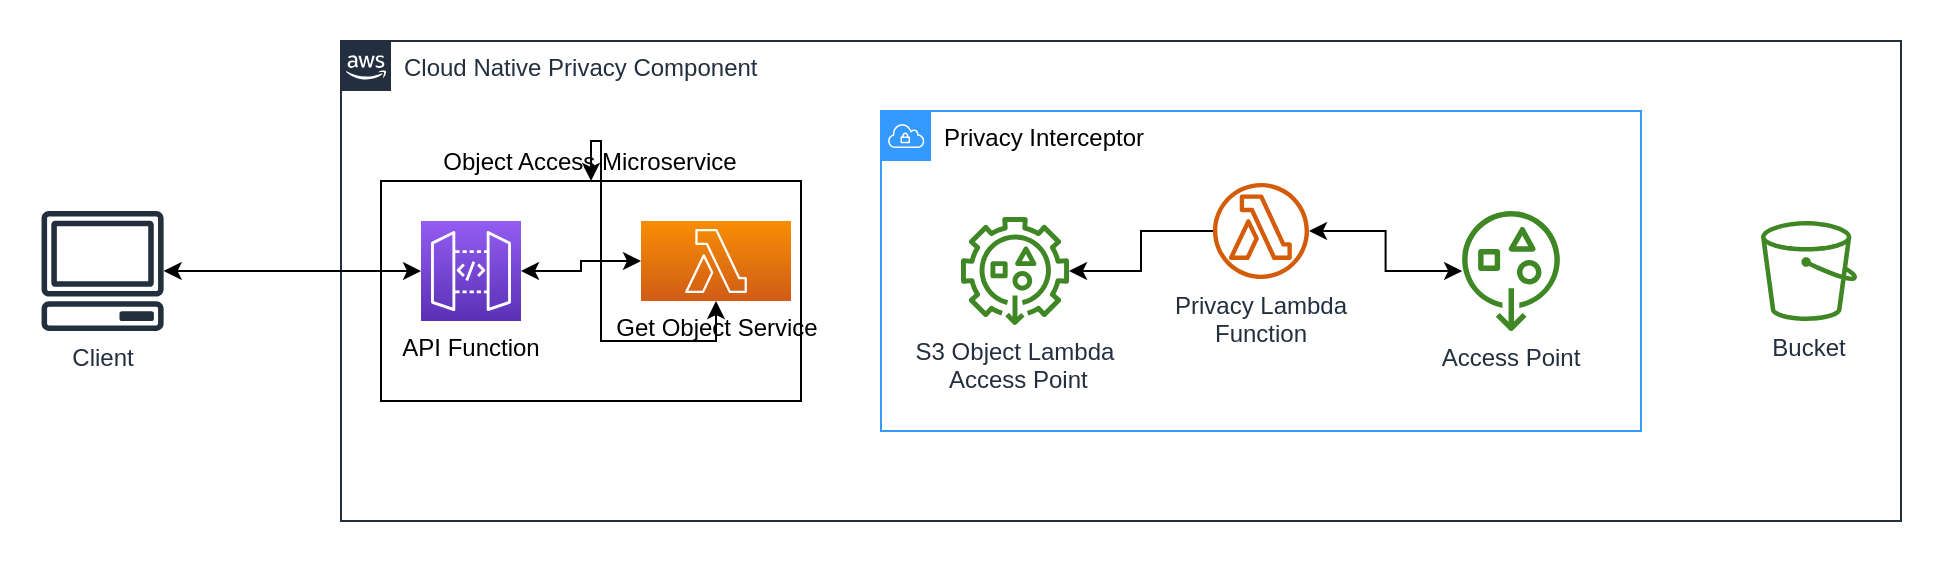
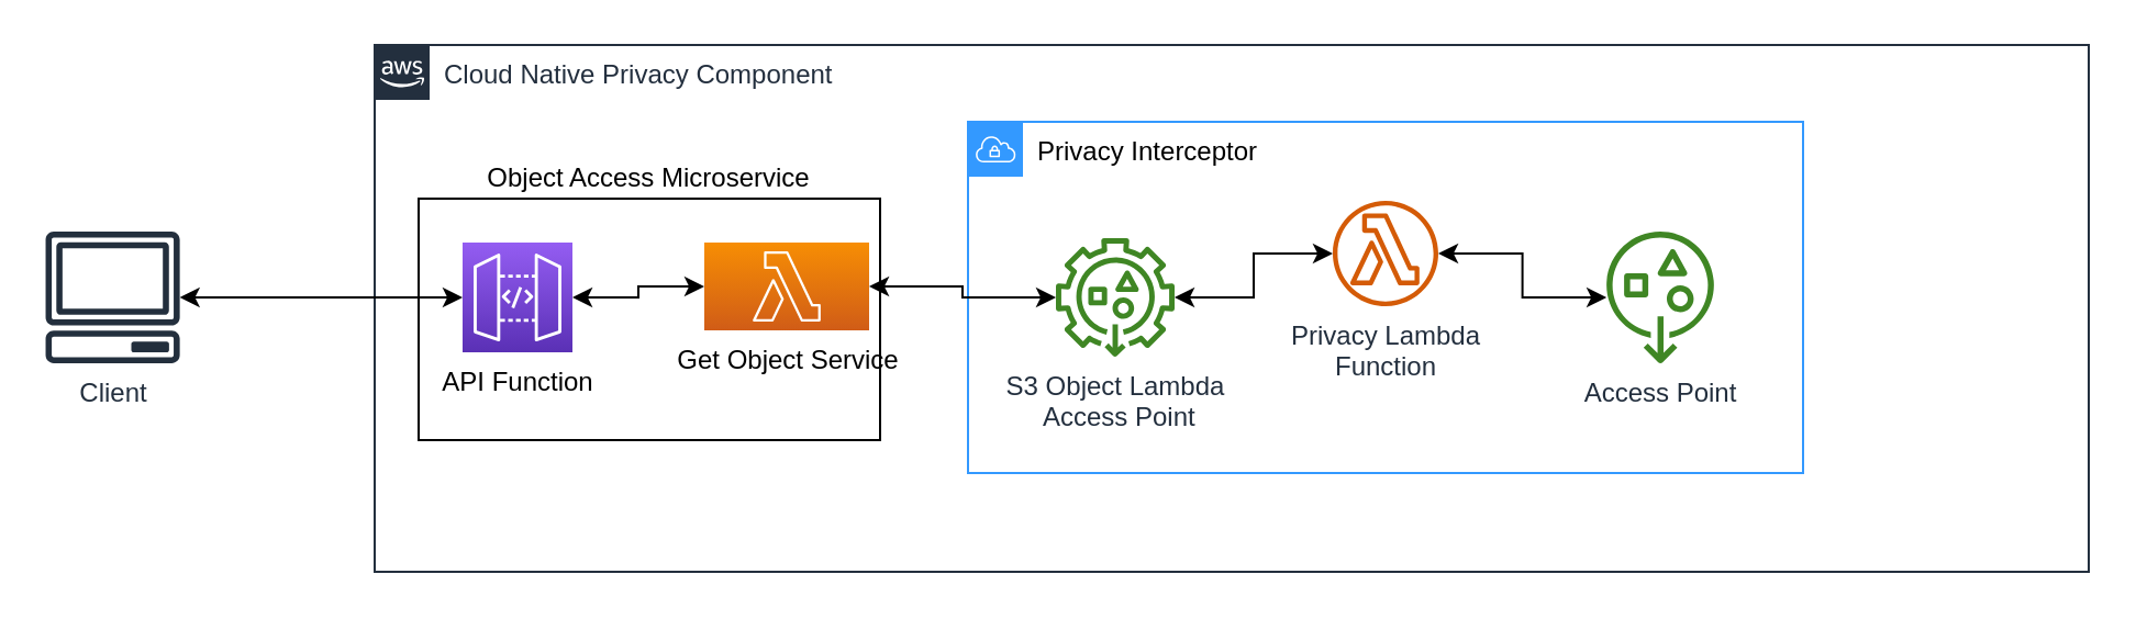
  <mxCell id="0" />
  <mxCell id="1" parent="0" />
  <mxCell id="2" value="Cloud Native Privacy Component" style="points=[[0,0],[0.25,0],[0.5,0],[0.75,0],[1,0],[1,0.25],[1,0.5],[1,0.75],[1,1],[0.75,1],[0.5,1],[0.25,1],[0,1],[0,0.75],[0,0.5],[0,0.25]];outlineConnect=0;gradientColor=none;html=1;whiteSpace=wrap;fontSize=12;fontStyle=0;container=1;pointerEvents=0;collapsible=0;recursiveResize=0;shape=mxgraph.aws4.group;grIcon=mxgraph.aws4.group_aws_cloud_alt;strokeColor=#232F3E;fillColor=none;verticalAlign=top;align=left;spacingLeft=30;fontColor=#232F3E;dashed=0;" parent="1" vertex="1"><mxGeometry y="20" width="780" height="240" as="geometry" x="170" /></mxCell>
  <mxCell id="3" value="Object Access Microservice" style="rounded=0;whiteSpace=wrap;html=1;fontColor=#000000;strokeColor=#000000;fillColor=none;gradientColor=none;labelPosition=center;verticalLabelPosition=top;align=center;verticalAlign=bottom;" parent="2" vertex="1"><mxGeometry x="20" y="70" width="210" height="110" as="geometry" /></mxCell>
  <mxCell id="4" value="Get Object Service" style="outlineConnect=0;fontColor=#000000;gradientColor=#F78E04;gradientDirection=north;fillColor=#D05C17;strokeColor=#ffffff;dashed=0;verticalLabelPosition=bottom;verticalAlign=top;align=center;html=1;fontSize=12;fontStyle=0;aspect=fixed;shape=mxgraph.aws4.resourceIcon;resIcon=mxgraph.aws4.lambda;" parent="2" vertex="1"><mxGeometry x="150" y="90" width="75" height="40" as="geometry" /></mxCell>
  <mxCell id="5" style="edgeStyle=orthogonalEdgeStyle;rounded=0;orthogonalLoop=1;jettySize=auto;html=1;fontSize=14;fontColor=#000000;startArrow=classic;startFill=1;" parent="2" source="6" target="4" edge="1"><mxGeometry relative="1" as="geometry" /></mxCell>
  <mxCell id="6" value="API Function" style="outlineConnect=0;fontColor=#000000;gradientColor=#945DF2;gradientDirection=north;fillColor=#5A30B5;strokeColor=#ffffff;dashed=0;verticalLabelPosition=bottom;verticalAlign=top;align=center;html=1;fontSize=12;fontStyle=0;aspect=fixed;shape=mxgraph.aws4.resourceIcon;resIcon=mxgraph.aws4.api_gateway;" parent="2" vertex="1"><mxGeometry x="40" y="90" width="50" height="50" as="geometry" /></mxCell>
  <mxCell id="7" value="" style="group" parent="2" vertex="1" connectable="0"><mxGeometry x="270" y="35" width="488.08" height="160" as="geometry" /></mxCell>
- <mxCell id="8" value="Bucket" style="sketch=0;outlineConnect=0;fontColor=#232F3E;gradientColor=none;fillColor=#3F8624;strokeColor=none;dashed=0;verticalLabelPosition=bottom;verticalAlign=top;align=center;html=1;fontSize=12;fontStyle=0;aspect=fixed;pointerEvents=1;shape=mxgraph.aws4.bucket;" parent="7" vertex="1"><mxGeometry x="440" y="55" width="48.08" height="50" as="geometry" /></mxCell>
  <mxCell id="9" value="Privacy Interceptor" style="sketch=0;outlineConnect=0;html=1;whiteSpace=wrap;fontSize=12;fontStyle=0;shape=mxgraph.aws4.group;grIcon=mxgraph.aws4.group_vpc;strokeColor=#3399FF;fillColor=none;verticalAlign=top;align=left;spacingLeft=30;dashed=0;gradientColor=none;" parent="7" vertex="1"><mxGeometry width="380" height="160" as="geometry" /></mxCell>
  <mxCell id="10" value="Access Point" style="sketch=0;outlineConnect=0;fontColor=#232F3E;gradientColor=none;fillColor=#3F8624;strokeColor=none;dashed=0;verticalLabelPosition=bottom;verticalAlign=top;align=center;html=1;fontSize=12;fontStyle=0;aspect=fixed;pointerEvents=1;shape=mxgraph.aws4.general_access_points;" parent="7" vertex="1"><mxGeometry x="290" y="50" width="50" height="60" as="geometry" /></mxCell>
  <mxCell id="11" value="S3 Object Lambda&lt;br&gt;&amp;nbsp;Access Point" style="sketch=0;outlineConnect=0;fontColor=#232F3E;gradientColor=none;fillColor=#3F8624;strokeColor=none;dashed=0;verticalLabelPosition=bottom;verticalAlign=top;align=center;html=1;fontSize=12;fontStyle=0;aspect=fixed;pointerEvents=1;shape=mxgraph.aws4.s3_object_lambda_access_points;" parent="2" vertex="1"><mxGeometry x="310" y="88" width="54" height="54" as="geometry" /></mxCell>
- <mxCell id="12" style="edgeStyle=orthogonalEdgeStyle;rounded=0;orthogonalLoop=1;jettySize=auto;html=1;fontSize=14;fontColor=#000000;startArrow=classic;startFill=1;" parent="2" source="4" target="3" edge="1"><mxGeometry relative="1" as="geometry" /></mxCell>
+ <mxCell id="12" style="edgeStyle=orthogonalEdgeStyle;rounded=0;orthogonalLoop=1;jettySize=auto;html=1;fontSize=14;fontColor=#000000;startArrow=classic;startFill=1;" parent="2" source="4" target="11" edge="1"><mxGeometry relative="1" as="geometry" /></mxCell>
  <mxCell id="13" value="" style="edgeStyle=orthogonalEdgeStyle;rounded=0;orthogonalLoop=1;jettySize=auto;html=1;fontSize=14;fontColor=#000000;startArrow=classic;startFill=1;" parent="2" source="14" target="10" edge="1"><mxGeometry relative="1" as="geometry" /></mxCell>
  <mxCell id="14" value="Privacy Lambda &lt;br&gt;Function" style="sketch=0;outlineConnect=0;fontColor=#232F3E;gradientColor=none;fillColor=#D45B07;strokeColor=none;dashed=0;verticalLabelPosition=bottom;verticalAlign=top;align=center;html=1;fontSize=12;fontStyle=0;aspect=fixed;pointerEvents=1;shape=mxgraph.aws4.lambda_function;" parent="2" vertex="1"><mxGeometry x="436" y="71" width="48" height="48" as="geometry" /></mxCell>
- <mxCell id="15" value="" style="edgeStyle=orthogonalEdgeStyle;rounded=0;orthogonalLoop=1;jettySize=auto;html=1;fontSize=14;fontColor=#000000;startArrow=classic;startFill=1;endArrow=none;" parent="2" source="11" target="14" edge="1"><mxGeometry relative="1" as="geometry" /></mxCell>
+ <mxCell id="15" value="" style="edgeStyle=orthogonalEdgeStyle;rounded=0;orthogonalLoop=1;jettySize=auto;html=1;fontSize=14;fontColor=#000000;startArrow=classic;startFill=1;" parent="2" source="11" target="14" edge="1"><mxGeometry relative="1" as="geometry" /></mxCell>
  <mxCell id="16" style="edgeStyle=orthogonalEdgeStyle;rounded=0;orthogonalLoop=1;jettySize=auto;html=1;fontSize=14;fontColor=#000000;startArrow=classic;startFill=1;" parent="1" source="17" target="6" edge="1"><mxGeometry relative="1" as="geometry" /></mxCell>
  <mxCell id="17" value="Client" style="sketch=0;outlineConnect=0;fontColor=#232F3E;gradientColor=none;fillColor=#232F3D;strokeColor=none;dashed=0;verticalLabelPosition=bottom;verticalAlign=top;align=center;html=1;fontSize=12;fontStyle=0;aspect=fixed;pointerEvents=1;shape=mxgraph.aws4.client;" parent="1" vertex="1"><mxGeometry x="20" y="105" width="61.58" height="60" as="geometry" /></mxCell>
